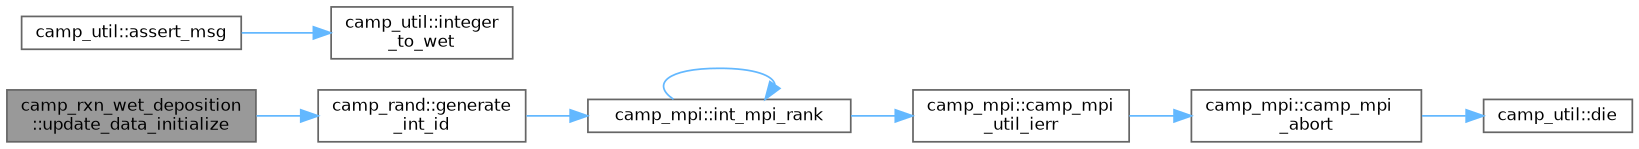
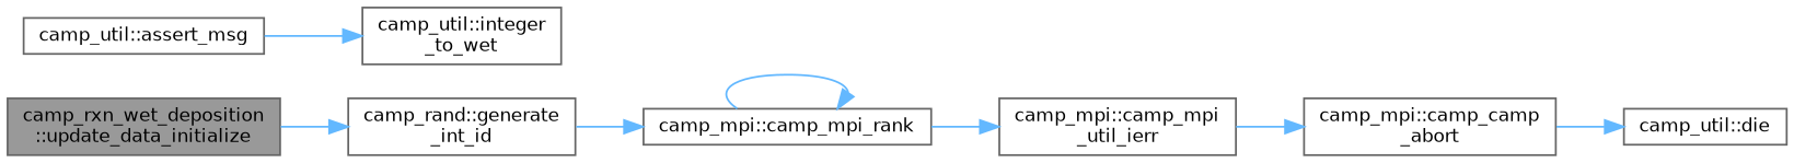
  digraph {
    fontname="DejaVu Sans"
    rankdir=LR
    node [color=grey40 fillcolor=white fontname="DejaVu Sans" fontsize=10 shape=box style=filled]
    edge [color=steelblue1 fontname="DejaVu Sans" fontsize=10 labelfontname=Helvetica labelfontsize=10 style=solid]
    n1 [color=gray40 fillcolor=grey60 fontcolor=black height=0.2 label="camp_rxn_wet_deposition\l::update_data_initialize" width=0.4]
    n2 [height=0.2 label="camp_rand::generate\l_int_id" width=0.4]
-   n3 [height=0.2 label="camp_mpi::int_mpi_rank" width=0.4]
+   n3 [height=0.2 label="camp_mpi::camp_mpi_rank" width=0.4]
    n4 [height=0.2 label="camp_util::assert_msg" width=0.4]
    n5 [height=0.2 label="camp_util::integer\l_to_wet" width=0.4]
    n6 [height=0.2 label="camp_mpi::camp_mpi\l_util_ierr" width=0.4]
-   n7 [height=0.2 label="camp_mpi::camp_mpi\l_abort" width=0.4]
+   n7 [height=0.2 label="camp_mpi::camp_camp\l_abort" width=0.4]
    n8 [height=0.2 label="camp_util::die" width=0.4]
    n1 -> n2
    n2 -> n3
    n3 -> n3
    n3 -> n6
    n4 -> n5
    n6 -> n7
    n7 -> n8
  }
